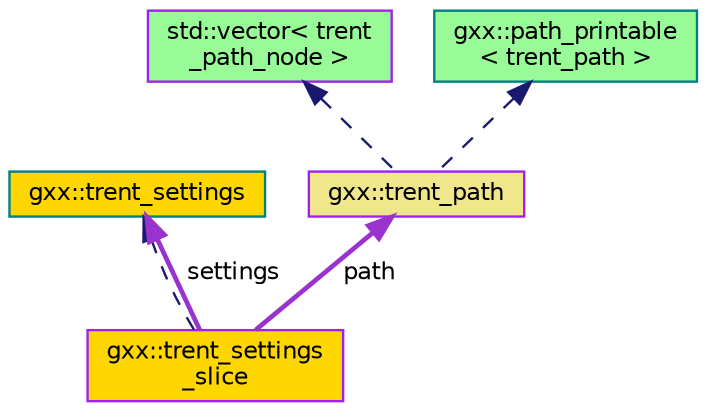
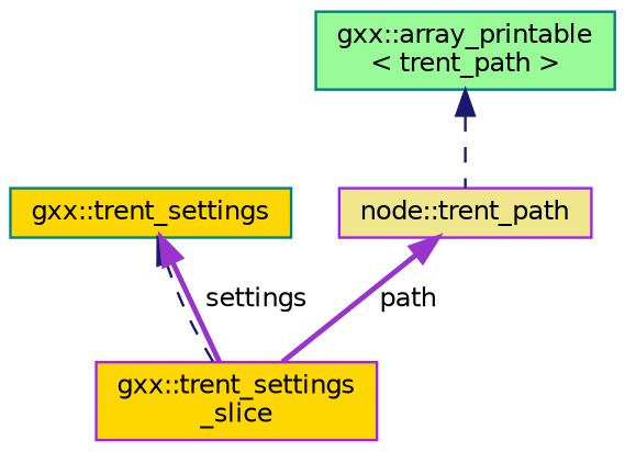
  digraph {
    node [color=purple fillcolor=gold fontname=Helvetica fontsize=10 shape=record style=filled]
    edge [color=midnightblue dir=back fontname=Helvetica fontsize=10 labelfontname=Helvetica labelfontsize=10 style=dashed]
    n1 [fontcolor=black height=0.2 label="gxx::trent_settings\l_slice" width=0.4]
    n2 [color=teal height=0.2 label="gxx::trent_settings" width=0.4]
-   n3 [fillcolor=khaki height=0.2 label="gxx::trent_path" width=0.4]
-   n4 [fillcolor=palegreen height=0.2 label="std::vector\< trent\l_path_node \>" width=0.4]
-   n5 [color=teal fillcolor=palegreen height=0.2 label="gxx::path_printable\l\< trent_path \>" width=0.4]
+   n3 [fillcolor=khaki height=0.2 label="node::trent_path" width=0.4]
+   n5 [color=teal fillcolor=palegreen height=0.2 label="gxx::array_printable\l\< trent_path \>" width=0.4]
    n2 -> n1
    n2 -> n1 [color=darkorchid3 label=" settings" style=bold]
    n3 -> n1 [color=darkorchid3 label=" path" style=bold]
-   n4 -> n3
    n5 -> n3
  }
